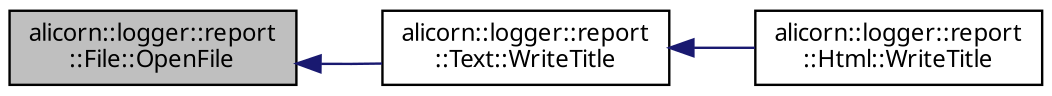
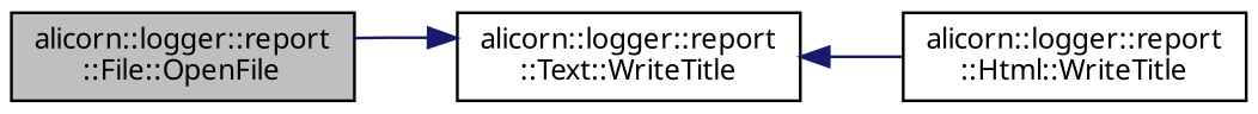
  digraph {
    rankdir=LR
    node [color=black fillcolor=white fontname=Verdana fontsize=10 shape=record style=filled]
    edge [color=midnightblue dir=back fontname=Verdana fontsize=10 labelfontname=Verdana labelfontsize=10 style=solid]
    n1 [fillcolor=grey75 fontcolor=black height=0.2 label="alicorn::logger::report\l::File::OpenFile" width=0.4]
    n2 [height=0.2 label="alicorn::logger::report\l::Text::WriteTitle" width=0.4]
    n3 [height=0.2 label="alicorn::logger::report\l::Html::WriteTitle" width=0.4]
-   n1 -> n2
+   n2 -> n1
    n2 -> n3
  }
